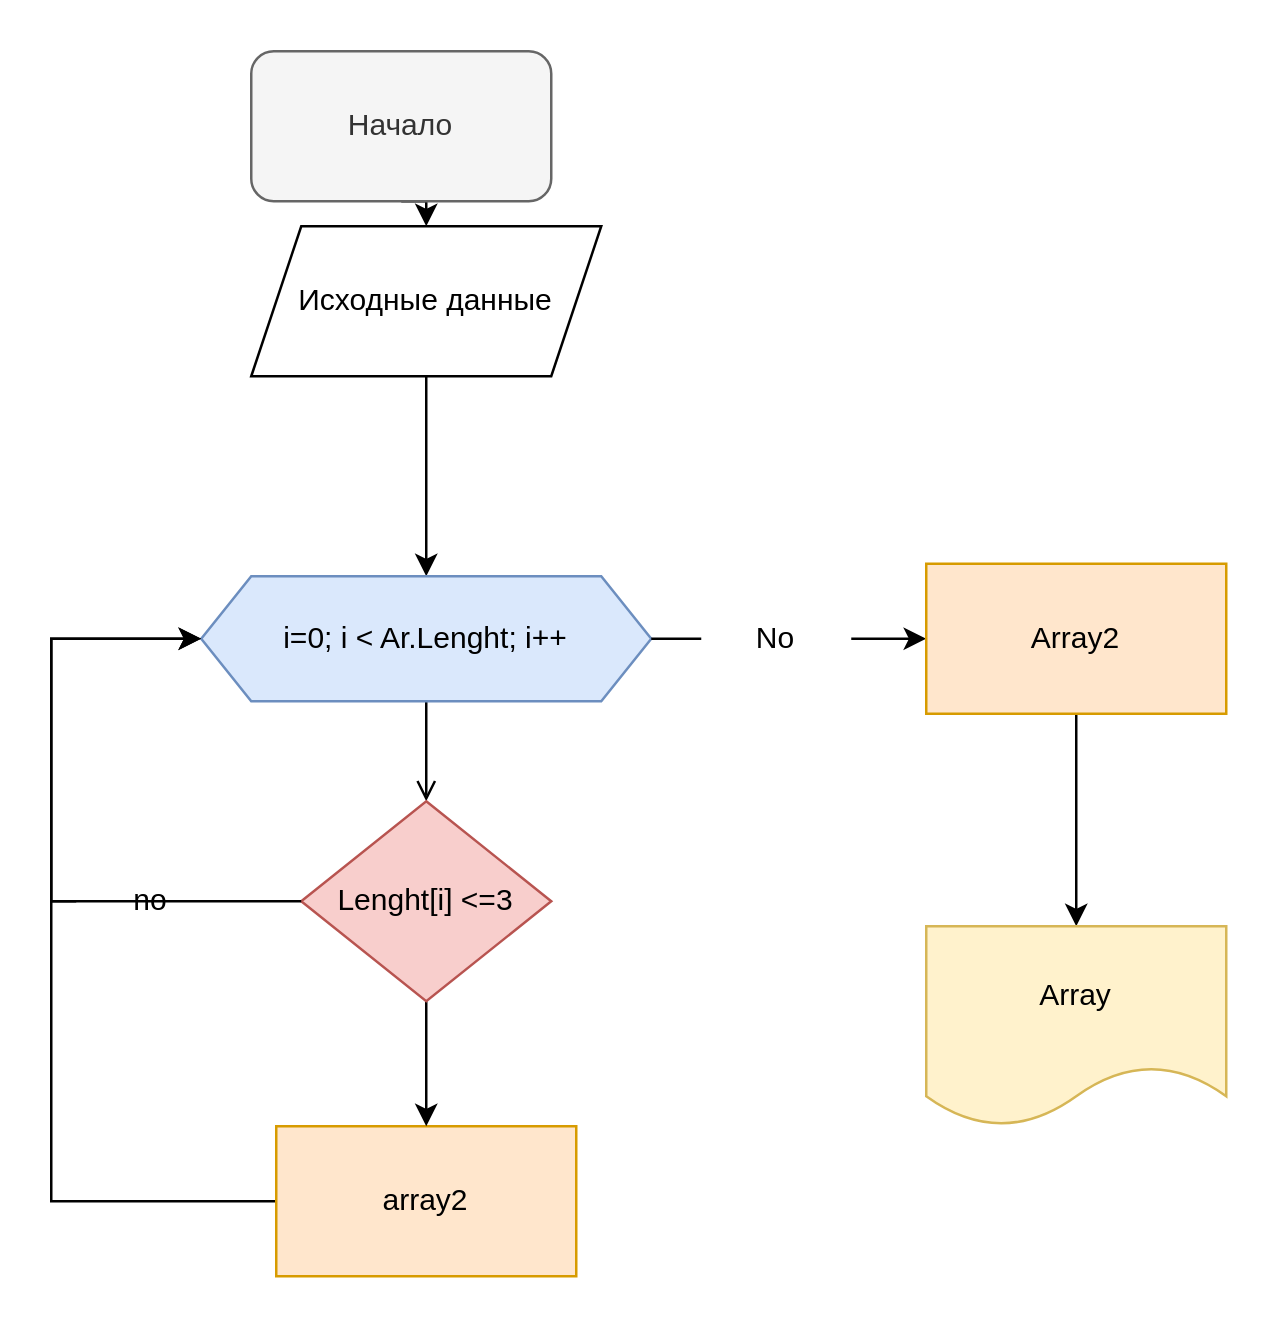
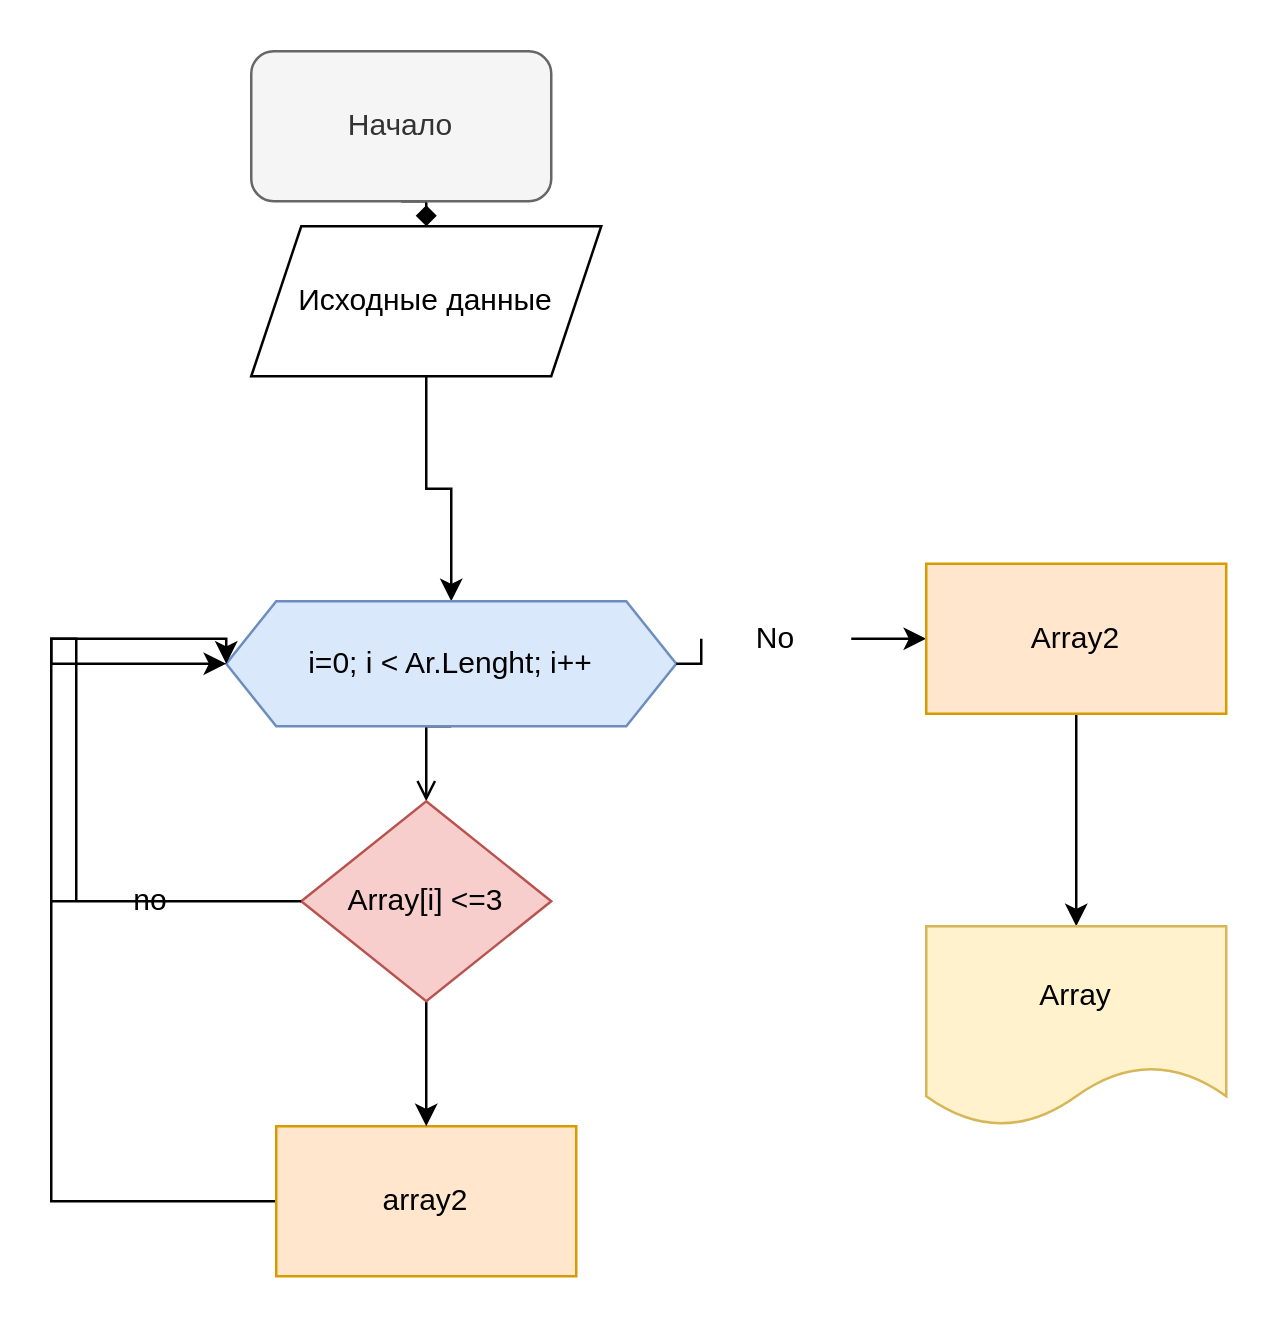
  <mxCell id="0" />
  <mxCell id="1" parent="0" />
  <mxCell id="2" style="edgeStyle=orthogonalEdgeStyle;rounded=0;orthogonalLoop=1;jettySize=auto;html=1;exitX=0.5;exitY=1;exitDx=0;exitDy=0;entryX=0.5;entryY=0;entryDx=0;entryDy=0;" edge="1" parent="1" source="3" target="6"><mxGeometry relative="1" as="geometry" /></mxCell>
  <mxCell id="3" value="Исходные данные" style="shape=parallelogram;perimeter=parallelogramPerimeter;whiteSpace=wrap;html=1;fixedSize=1;" vertex="1" parent="1"><mxGeometry x="100" y="90" width="140" height="60" as="geometry" /></mxCell>
  <mxCell id="4" style="edgeStyle=orthogonalEdgeStyle;rounded=0;orthogonalLoop=1;jettySize=auto;html=1;exitX=0.5;exitY=1;exitDx=0;exitDy=0;entryX=0.5;entryY=0;entryDx=0;entryDy=0;endArrow=open;" edge="1" parent="1" source="6" target="16"><mxGeometry relative="1" as="geometry" /></mxCell>
  <mxCell id="5" style="edgeStyle=orthogonalEdgeStyle;rounded=0;orthogonalLoop=1;jettySize=auto;html=1;exitX=1;exitY=0.5;exitDx=0;exitDy=0;entryX=0;entryY=0.5;entryDx=0;entryDy=0;startArrow=none;" edge="1" parent="1" source="18" target="12"><mxGeometry relative="1" as="geometry" /></mxCell>
- <mxCell id="6" value="i=0; i &amp;lt; Ar.Lenght; i++" style="shape=hexagon;perimeter=hexagonPerimeter2;whiteSpace=wrap;html=1;fixedSize=1;fillColor=#dae8fc;strokeColor=#6c8ebf;" vertex="1" parent="1"><mxGeometry x="80" y="230" width="180" height="50" as="geometry" /></mxCell>
+ <mxCell id="6" value="i=0; i &amp;lt; Ar.Lenght; i++" style="shape=hexagon;perimeter=hexagonPerimeter2;whiteSpace=wrap;html=1;fixedSize=1;fillColor=#dae8fc;strokeColor=#6c8ebf;" vertex="1" parent="1"><mxGeometry x="90" y="240" width="180" height="50" as="geometry" /></mxCell>
  <mxCell id="7" style="edgeStyle=orthogonalEdgeStyle;rounded=0;orthogonalLoop=1;jettySize=auto;html=1;exitX=0;exitY=0.5;exitDx=0;exitDy=0;entryX=0;entryY=0.5;entryDx=0;entryDy=0;" edge="1" parent="1" source="8" target="6"><mxGeometry relative="1" as="geometry"><Array as="points"><mxPoint x="20" y="480" /><mxPoint x="20" y="255" /></Array></mxGeometry></mxCell>
  <mxCell id="8" value="array2" style="rounded=0;whiteSpace=wrap;html=1;fillColor=#ffe6cc;strokeColor=#d79b00;" vertex="1" parent="1"><mxGeometry x="110" y="450" width="120" height="60" as="geometry" /></mxCell>
- <mxCell id="9" style="edgeStyle=orthogonalEdgeStyle;rounded=0;orthogonalLoop=1;jettySize=auto;html=1;exitX=0.5;exitY=1;exitDx=0;exitDy=0;entryX=0.5;entryY=0;entryDx=0;entryDy=0;" edge="1" parent="1" source="10" target="3"><mxGeometry relative="1" as="geometry" /></mxCell>
+ <mxCell id="9" style="edgeStyle=orthogonalEdgeStyle;rounded=0;orthogonalLoop=1;jettySize=auto;html=1;exitX=0.5;exitY=1;exitDx=0;exitDy=0;entryX=0.5;entryY=0;entryDx=0;entryDy=0;endArrow=diamond;" edge="1" parent="1" source="10" target="3"><mxGeometry relative="1" as="geometry" /></mxCell>
  <mxCell id="10" value="Начало" style="rounded=1;whiteSpace=wrap;html=1;fillColor=#f5f5f5;fontColor=#333333;strokeColor=#666666;" vertex="1" parent="1"><mxGeometry x="100" y="20" width="120" height="60" as="geometry" /></mxCell>
  <mxCell id="11" style="edgeStyle=orthogonalEdgeStyle;rounded=0;orthogonalLoop=1;jettySize=auto;html=1;exitX=0.5;exitY=1;exitDx=0;exitDy=0;entryX=0.5;entryY=0;entryDx=0;entryDy=0;" edge="1" parent="1" source="12" target="13"><mxGeometry relative="1" as="geometry" /></mxCell>
  <mxCell id="12" value="Array2" style="rounded=0;whiteSpace=wrap;html=1;fillColor=#ffe6cc;strokeColor=#d79b00;" vertex="1" parent="1"><mxGeometry x="370" y="225" width="120" height="60" as="geometry" /></mxCell>
  <mxCell id="13" value="Array" style="shape=document;whiteSpace=wrap;html=1;boundedLbl=1;fillColor=#fff2cc;strokeColor=#d6b656;" vertex="1" parent="1"><mxGeometry x="370" y="370" width="120" height="80" as="geometry" /></mxCell>
  <mxCell id="14" style="edgeStyle=orthogonalEdgeStyle;rounded=0;orthogonalLoop=1;jettySize=auto;html=1;entryX=0.5;entryY=0;entryDx=0;entryDy=0;" edge="1" parent="1" source="16" target="8"><mxGeometry relative="1" as="geometry" /></mxCell>
  <mxCell id="15" style="edgeStyle=orthogonalEdgeStyle;rounded=0;orthogonalLoop=1;jettySize=auto;html=1;exitX=0;exitY=0.5;exitDx=0;exitDy=0;entryX=0;entryY=0.5;entryDx=0;entryDy=0;startArrow=none;" edge="1" parent="1" source="20" target="6"><mxGeometry relative="1" as="geometry"><Array as="points"><mxPoint x="20" y="255" /></Array></mxGeometry></mxCell>
- <mxCell id="16" value="Lenght[i] &amp;lt;=3" style="rhombus;whiteSpace=wrap;html=1;fillColor=#f8cecc;strokeColor=#b85450;" vertex="1" parent="1"><mxGeometry x="120" y="320" width="100" height="80" as="geometry" /></mxCell>
+ <mxCell id="16" value="Array[i] &amp;lt;=3" style="rhombus;whiteSpace=wrap;html=1;fillColor=#f8cecc;strokeColor=#b85450;" vertex="1" parent="1"><mxGeometry x="120" y="320" width="100" height="80" as="geometry" /></mxCell>
  <mxCell id="17" value="" style="edgeStyle=orthogonalEdgeStyle;rounded=0;orthogonalLoop=1;jettySize=auto;html=1;exitX=1;exitY=0.5;exitDx=0;exitDy=0;entryX=0;entryY=0.5;entryDx=0;entryDy=0;endArrow=none;" edge="1" parent="1" source="6" target="18"><mxGeometry relative="1" as="geometry"><mxPoint x="260" y="255" as="sourcePoint" /><mxPoint x="350" y="255" as="targetPoint" /></mxGeometry></mxCell>
  <mxCell id="18" value="No" style="text;html=1;strokeColor=none;fillColor=none;align=center;verticalAlign=middle;whiteSpace=wrap;rounded=0;" vertex="1" parent="1"><mxGeometry x="280" y="240" width="60" height="30" as="geometry" /></mxCell>
  <mxCell id="19" value="" style="edgeStyle=orthogonalEdgeStyle;rounded=0;orthogonalLoop=1;jettySize=auto;html=1;exitX=0;exitY=0.5;exitDx=0;exitDy=0;entryX=0;entryY=0.5;entryDx=0;entryDy=0;endArrow=none;" edge="1" parent="1" source="16" target="20"><mxGeometry relative="1" as="geometry"><mxPoint x="120" y="360" as="sourcePoint" /><mxPoint x="80" y="255" as="targetPoint" /><Array as="points"><mxPoint x="20" y="360" /></Array></mxGeometry></mxCell>
  <mxCell id="20" value="no" style="text;html=1;strokeColor=none;fillColor=none;align=center;verticalAlign=middle;whiteSpace=wrap;rounded=0;" vertex="1" parent="1"><mxGeometry x="30" y="345" width="60" height="30" as="geometry" /></mxCell>
